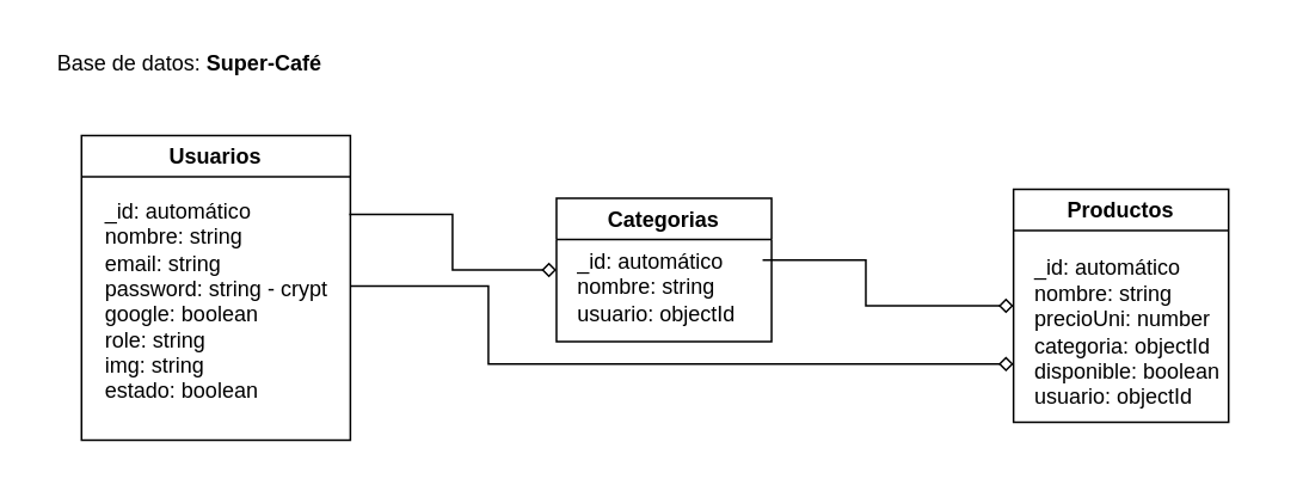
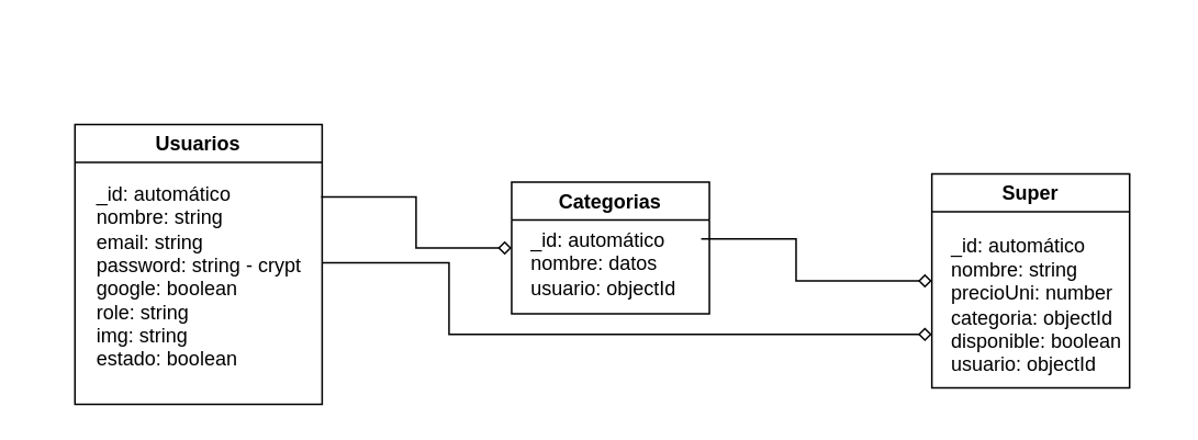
  <mxCell id="0" />
  <mxCell id="1" parent="0" />
  <mxCell id="2" value="Usuarios" style="swimlane;" parent="1" vertex="1"><mxGeometry x="45" y="75" width="150" height="170" as="geometry"><mxRectangle x="60" y="250" width="140" height="30" as="alternateBounds" /></mxGeometry></mxCell>
  <mxCell id="3" value="&lt;div style=&quot;text-align: left;&quot;&gt;&lt;span style=&quot;background-color: initial;&quot;&gt;&lt;font style=&quot;font-size: 12px;&quot;&gt;_id: automático&lt;/font&gt;&lt;/span&gt;&lt;/div&gt;&lt;div style=&quot;text-align: left;&quot;&gt;&lt;span style=&quot;background-color: initial;&quot;&gt;&lt;font style=&quot;font-size: 12px;&quot;&gt;nombre: string&lt;/font&gt;&lt;/span&gt;&lt;/div&gt;&lt;div style=&quot;text-align: left;&quot;&gt;&lt;span style=&quot;background-color: initial;&quot;&gt;&lt;font style=&quot;font-size: 12px;&quot;&gt;email: string&lt;/font&gt;&lt;/span&gt;&lt;/div&gt;&lt;div style=&quot;text-align: left;&quot;&gt;&lt;span style=&quot;background-color: initial;&quot;&gt;&lt;font style=&quot;font-size: 12px;&quot;&gt;password: string - crypt&lt;/font&gt;&lt;/span&gt;&lt;/div&gt;&lt;div style=&quot;text-align: left;&quot;&gt;&lt;span style=&quot;background-color: initial;&quot;&gt;&lt;font style=&quot;font-size: 12px;&quot;&gt;google: boolean&lt;/font&gt;&lt;/span&gt;&lt;/div&gt;&lt;div style=&quot;text-align: left;&quot;&gt;&lt;span style=&quot;background-color: initial;&quot;&gt;&lt;font style=&quot;font-size: 12px;&quot;&gt;role: string&lt;/font&gt;&lt;/span&gt;&lt;/div&gt;&lt;div style=&quot;text-align: left;&quot;&gt;&lt;span style=&quot;background-color: initial;&quot;&gt;&lt;font style=&quot;font-size: 12px;&quot;&gt;img: string&lt;/font&gt;&lt;/span&gt;&lt;/div&gt;&lt;div style=&quot;text-align: left;&quot;&gt;&lt;span style=&quot;background-color: initial;&quot;&gt;&lt;font style=&quot;font-size: 12px;&quot;&gt;estado: boolean&lt;/font&gt;&lt;/span&gt;&lt;/div&gt;&lt;div style=&quot;text-align: left;&quot;&gt;&lt;br&gt;&lt;/div&gt;" style="text;html=1;align=center;verticalAlign=middle;resizable=0;points=[];autosize=1;strokeColor=none;fillColor=none;" parent="2" vertex="1"><mxGeometry y="30" width="150" height="140" as="geometry" /></mxCell>
  <mxCell id="4" value="Categorias" style="swimlane;" parent="1" vertex="1"><mxGeometry x="310" y="110" width="120" height="80" as="geometry" /></mxCell>
- <mxCell id="5" value="_id: automático&lt;br&gt;nombre: string&lt;br&gt;usuario: objectId" style="text;html=1;align=left;verticalAlign=middle;resizable=0;points=[];autosize=1;strokeColor=none;fillColor=none;fontSize=12;" parent="4" vertex="1"><mxGeometry x="10" y="20" width="110" height="60" as="geometry" /></mxCell>
- <mxCell id="6" value="Productos" style="swimlane;" parent="1" vertex="1"><mxGeometry x="565" y="105" width="120" height="130" as="geometry" /></mxCell>
+ <mxCell id="5" value="_id: automático&lt;br&gt;nombre: datos&lt;br&gt;usuario: objectId" style="text;html=1;align=left;verticalAlign=middle;resizable=0;points=[];autosize=1;strokeColor=none;fillColor=none;fontSize=12;" parent="4" vertex="1"><mxGeometry x="10" y="20" width="110" height="60" as="geometry" /></mxCell>
+ <mxCell id="6" value="Super" style="swimlane;" parent="1" vertex="1"><mxGeometry x="565" y="105" width="120" height="130" as="geometry" /></mxCell>
  <mxCell id="7" value="_id: automático&lt;br&gt;nombre: string&lt;br&gt;precioUni: number&lt;br&gt;categoria: objectId&lt;br&gt;disponible: boolean&lt;br&gt;usuario: objectId" style="text;html=1;align=left;verticalAlign=middle;resizable=0;points=[];autosize=1;strokeColor=none;fillColor=none;fontSize=12;" parent="6" vertex="1"><mxGeometry x="10" y="30" width="130" height="100" as="geometry" /></mxCell>
  <mxCell id="8" value="" style="fontSize=12;html=1;endArrow=diamond;endFill=0;rounded=0;exitX=0.996;exitY=0.1;exitDx=0;exitDy=0;exitPerimeter=0;entryX=0;entryY=0.5;entryDx=0;entryDy=0;edgeStyle=elbowEdgeStyle;strokeColor=default;" parent="1" source="3" target="4" edge="1"><mxGeometry width="100" height="100" relative="1" as="geometry"><mxPoint x="355" y="115" as="sourcePoint" /><mxPoint x="455" y="15" as="targetPoint" /><Array as="points"><mxPoint x="252" y="155" /></Array></mxGeometry></mxCell>
  <mxCell id="9" value="" style="fontSize=12;html=1;endArrow=diamond;endFill=0;rounded=0;exitX=0.996;exitY=0.1;exitDx=0;exitDy=0;exitPerimeter=0;edgeStyle=elbowEdgeStyle;entryX=0;entryY=0.5;entryDx=0;entryDy=0;" parent="1" target="6" edge="1"><mxGeometry width="100" height="100" relative="1" as="geometry"><mxPoint x="425" y="144.5" as="sourcePoint" /><mxPoint x="525" y="165" as="targetPoint" /><Array as="points"><mxPoint x="482.6" y="180.5" /></Array></mxGeometry></mxCell>
  <mxCell id="10" value="" style="fontSize=12;html=1;endArrow=diamond;endFill=0;rounded=0;exitX=1;exitY=0.386;exitDx=0;exitDy=0;exitPerimeter=0;entryX=0;entryY=0.75;entryDx=0;entryDy=0;edgeStyle=elbowEdgeStyle;" parent="1" source="3" target="6" edge="1"><mxGeometry width="100" height="100" relative="1" as="geometry"><mxPoint x="214.4" y="139" as="sourcePoint" /><mxPoint x="330" y="170" as="targetPoint" /><Array as="points"><mxPoint x="272" y="175" /></Array></mxGeometry></mxCell>
- <mxCell id="11" value="Base de datos: &lt;b&gt;Super-Café&lt;/b&gt;" style="text;html=1;align=center;verticalAlign=middle;resizable=0;points=[];autosize=1;strokeColor=none;fillColor=none;fontSize=12;" parent="1" vertex="1"><mxGeometry x="20" y="20" width="170" height="30" as="geometry" /></mxCell>
